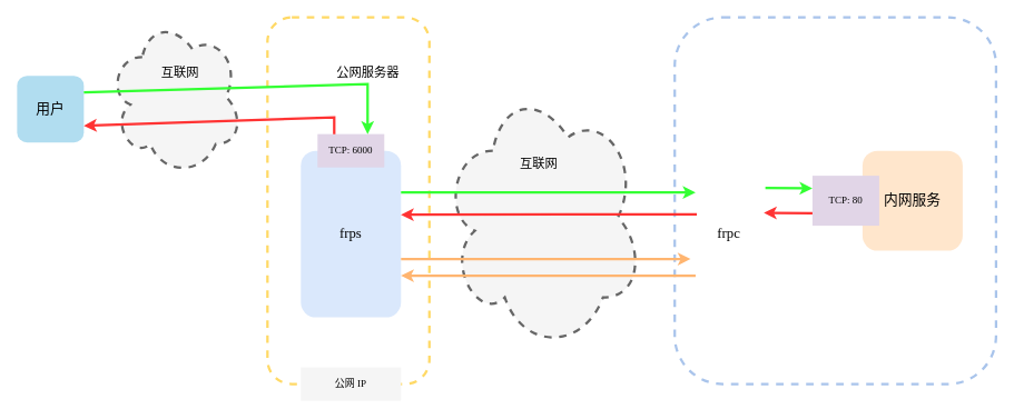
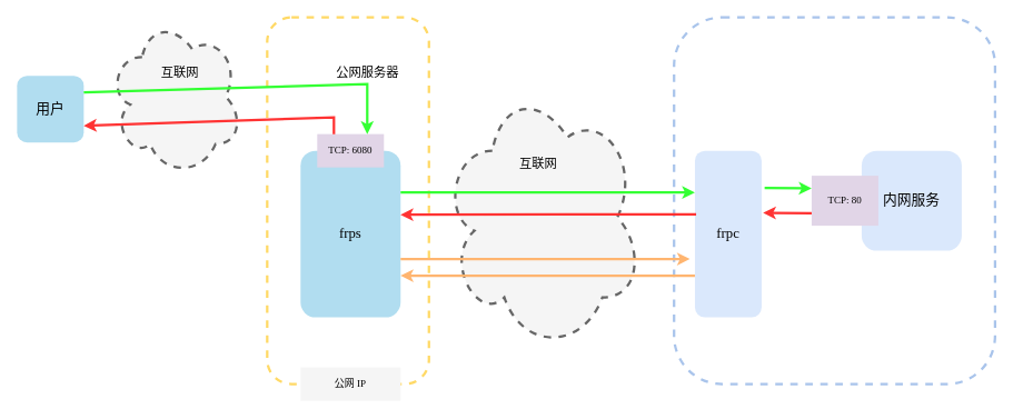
  <mxCell id="0" />
  <mxCell id="1" parent="0" />
  <mxCell id="2" value="" style="rounded=1;whiteSpace=wrap;html=1;fillColor=none;dashed=1;strokeColor=#FFD966;strokeWidth=3;" vertex="1" parent="1"><mxGeometry x="320" y="20" width="194" height="440" as="geometry" /></mxCell>
  <mxCell id="3" value="" style="ellipse;shape=cloud;whiteSpace=wrap;html=1;strokeColor=#666666;dashed=1;fillColor=#f5f5f5;fontColor=#333333;strokeWidth=3;" vertex="1" parent="1"><mxGeometry x="130" y="20" width="160" height="190" as="geometry" /></mxCell>
- <mxCell id="4" value="&lt;font face=&quot;JetBrains Mono NL&quot; style=&quot;font-size: 17px;&quot;&gt;frps&lt;/font&gt;" style="rounded=1;whiteSpace=wrap;html=1;fillColor=#dae8fc;strokeColor=none;" vertex="1" parent="1"><mxGeometry x="360" y="180" width="120" height="200" as="geometry" /></mxCell>
+ <mxCell id="4" value="&lt;font face=&quot;JetBrains Mono NL&quot; style=&quot;font-size: 17px;&quot;&gt;frps&lt;/font&gt;" style="rounded=1;whiteSpace=wrap;html=1;fillColor=#b1ddf0;strokeColor=none;" vertex="1" parent="1"><mxGeometry x="360" y="180" width="120" height="200" as="geometry" /></mxCell>
  <mxCell id="5" value="&lt;font style=&quot;font-size: 15px;&quot;&gt;公网服务器&lt;/font&gt;" style="text;html=1;align=center;verticalAlign=middle;resizable=0;points=[];autosize=1;strokeColor=none;fillColor=none;" vertex="1" parent="1"><mxGeometry x="390" y="70" width="100" height="30" as="geometry" /></mxCell>
  <mxCell id="6" value="" style="rounded=1;whiteSpace=wrap;html=1;fillColor=none;dashed=1;strokeWidth=3;strokeColor=#A9C4EB;" vertex="1" parent="1"><mxGeometry x="808" y="20" width="385" height="440" as="geometry" /></mxCell>
- <mxCell id="7" value="&lt;font face=&quot;JetBrains Mono NL&quot; style=&quot;font-size: 17px;&quot;&gt;frpc&lt;/font&gt;" style="rounded=1;whiteSpace=wrap;html=1;fillColor=#ffffff;strokeColor=none;" vertex="1" parent="1"><mxGeometry x="833" y="180" width="80" height="200" as="geometry" /></mxCell>
+ <mxCell id="7" value="&lt;font face=&quot;JetBrains Mono NL&quot; style=&quot;font-size: 17px;&quot;&gt;frpc&lt;/font&gt;" style="rounded=1;whiteSpace=wrap;html=1;fillColor=#dae8fc;strokeColor=none;" vertex="1" parent="1"><mxGeometry x="833" y="180" width="80" height="200" as="geometry" /></mxCell>
  <mxCell id="8" value="&lt;font face=&quot;JetBrains Mono NL&quot; style=&quot;font-size: 17px;&quot;&gt;用户&lt;/font&gt;" style="rounded=1;whiteSpace=wrap;html=1;fillColor=#b1ddf0;strokeColor=none;" vertex="1" parent="1"><mxGeometry x="20" y="90" width="80" height="80" as="geometry" /></mxCell>
  <mxCell id="9" value="&lt;font style=&quot;font-size: 15px;&quot;&gt;互联网&lt;/font&gt;" style="text;html=1;align=center;verticalAlign=middle;resizable=0;points=[];autosize=1;strokeColor=none;fillColor=none;" vertex="1" parent="1"><mxGeometry x="180" y="70" width="70" height="30" as="geometry" /></mxCell>
- <mxCell id="10" value="&lt;font face=&quot;JetBrains Mono NL&quot;&gt;TCP: 6000&lt;/font&gt;" style="rounded=0;whiteSpace=wrap;html=1;fillColor=#e1d5e7;strokeColor=none;" vertex="1" parent="1"><mxGeometry x="380" y="160" width="80" height="40" as="geometry" /></mxCell>
+ <mxCell id="10" value="&lt;font face=&quot;JetBrains Mono NL&quot;&gt;TCP: 6080&lt;/font&gt;" style="rounded=0;whiteSpace=wrap;html=1;fillColor=#e1d5e7;strokeColor=none;" vertex="1" parent="1"><mxGeometry x="380" y="160" width="80" height="40" as="geometry" /></mxCell>
  <mxCell id="11" value="&lt;font face=&quot;JetBrains Mono NL&quot;&gt;公网 IP&lt;/font&gt;" style="rounded=0;whiteSpace=wrap;html=1;fillColor=#f5f5f5;strokeColor=none;" vertex="1" parent="1"><mxGeometry x="360" y="440" width="120" height="40" as="geometry" /></mxCell>
  <mxCell id="12" value="" style="ellipse;shape=cloud;whiteSpace=wrap;html=1;strokeColor=#666666;dashed=1;fillColor=#f5f5f5;fontColor=#333333;strokeWidth=3;" vertex="1" parent="1"><mxGeometry x="530" y="100" width="240" height="320" as="geometry" /></mxCell>
  <mxCell id="13" value="&lt;font style=&quot;font-size: 15px;&quot;&gt;互联网&lt;/font&gt;" style="text;html=1;align=center;verticalAlign=middle;resizable=0;points=[];autosize=1;strokeColor=none;fillColor=none;" vertex="1" parent="1"><mxGeometry x="610" y="180" width="70" height="30" as="geometry" /></mxCell>
  <mxCell id="14" value="" style="endArrow=classic;html=1;rounded=0;strokeColor=#33FF33;strokeWidth=3;exitX=1;exitY=0.25;exitDx=0;exitDy=0;entryX=0.75;entryY=0;entryDx=0;entryDy=0;" edge="1" parent="1" source="8" target="10"><mxGeometry width="50" height="50" relative="1" as="geometry"><mxPoint x="175" y="310" as="sourcePoint" /><mxPoint x="180.667" y="240" as="targetPoint" /><Array as="points"><mxPoint x="440" y="100" /></Array></mxGeometry></mxCell>
- <mxCell id="15" value="&lt;font face=&quot;JetBrains Mono NL&quot; style=&quot;font-size: 17px;&quot;&gt;内网服务&lt;/font&gt;" style="rounded=1;whiteSpace=wrap;html=1;fillColor=#ffe6cc;strokeColor=none;" vertex="1" parent="1"><mxGeometry x="1033" y="180" width="120" height="120" as="geometry" /></mxCell>
+ <mxCell id="15" value="&lt;font face=&quot;JetBrains Mono NL&quot; style=&quot;font-size: 17px;&quot;&gt;内网服务&lt;/font&gt;" style="rounded=1;whiteSpace=wrap;html=1;fillColor=#dae8fc;strokeColor=none;" vertex="1" parent="1"><mxGeometry x="1033" y="180" width="120" height="120" as="geometry" /></mxCell>
  <mxCell id="16" value="&lt;font face=&quot;JetBrains Mono NL&quot;&gt;TCP: 80&lt;/font&gt;" style="rounded=0;whiteSpace=wrap;html=1;fillColor=#e1d5e7;strokeColor=none;" vertex="1" parent="1"><mxGeometry x="973" y="210" width="80" height="60" as="geometry" /></mxCell>
  <mxCell id="17" value="" style="endArrow=classic;html=1;rounded=0;strokeColor=#33FF33;strokeWidth=3;entryX=0;entryY=0.25;entryDx=0;entryDy=0;exitX=1;exitY=0.25;exitDx=0;exitDy=0;" edge="1" parent="1" source="4" target="7"><mxGeometry width="50" height="50" relative="1" as="geometry"><mxPoint x="540" y="220" as="sourcePoint" /><mxPoint x="1010" y="120" as="targetPoint" /><Array as="points" /></mxGeometry></mxCell>
  <mxCell id="18" value="" style="endArrow=classic;html=1;rounded=0;strokeColor=#33FF33;strokeWidth=3;entryX=0;entryY=0.25;entryDx=0;entryDy=0;exitX=1.045;exitY=0.223;exitDx=0;exitDy=0;exitPerimeter=0;" edge="1" parent="1" source="7" target="16"><mxGeometry width="50" height="50" relative="1" as="geometry"><mxPoint x="743" y="470" as="sourcePoint" /><mxPoint x="1013" y="470" as="targetPoint" /><Array as="points" /></mxGeometry></mxCell>
  <mxCell id="19" value="" style="endArrow=classic;html=1;rounded=0;strokeColor=#FF3333;strokeWidth=3;entryX=1.022;entryY=0.373;entryDx=0;entryDy=0;exitX=0;exitY=0.75;exitDx=0;exitDy=0;entryPerimeter=0;" edge="1" parent="1" source="16" target="7"><mxGeometry width="50" height="50" relative="1" as="geometry"><mxPoint x="723" y="490" as="sourcePoint" /><mxPoint x="993" y="490" as="targetPoint" /><Array as="points" /></mxGeometry></mxCell>
  <mxCell id="20" value="" style="endArrow=classic;html=1;rounded=0;strokeColor=#FF3333;strokeWidth=3;entryX=0.999;entryY=0.384;entryDx=0;entryDy=0;entryPerimeter=0;exitX=0.018;exitY=0.381;exitDx=0;exitDy=0;exitPerimeter=0;" edge="1" parent="1" source="7" target="4"><mxGeometry width="50" height="50" relative="1" as="geometry"><mxPoint x="800" y="260" as="sourcePoint" /><mxPoint x="540" y="270" as="targetPoint" /><Array as="points" /></mxGeometry></mxCell>
  <mxCell id="21" value="" style="endArrow=classic;html=1;rounded=0;strokeColor=#FF3333;strokeWidth=3;entryX=1;entryY=0.75;entryDx=0;entryDy=0;exitX=0.25;exitY=0;exitDx=0;exitDy=0;" edge="1" parent="1" source="10" target="8"><mxGeometry width="50" height="50" relative="1" as="geometry"><mxPoint x="348" y="239.41" as="sourcePoint" /><mxPoint x="80" y="240.41" as="targetPoint" /><Array as="points"><mxPoint x="400" y="140" /></Array></mxGeometry></mxCell>
  <mxCell id="22" value="" style="endArrow=classic;html=1;rounded=0;strokeColor=#FFB570;strokeWidth=3;fillColor=#ffcc99;" edge="1" parent="1"><mxGeometry width="50" height="50" relative="1" as="geometry"><mxPoint x="480" y="310" as="sourcePoint" /><mxPoint x="827" y="310" as="targetPoint" /><Array as="points" /></mxGeometry></mxCell>
  <mxCell id="23" value="" style="endArrow=classic;html=1;rounded=0;strokeColor=#FFB570;strokeWidth=3;fillColor=#ffcc99;exitX=0;exitY=0.75;exitDx=0;exitDy=0;" edge="1" parent="1" source="7"><mxGeometry width="50" height="50" relative="1" as="geometry"><mxPoint x="540" y="550" as="sourcePoint" /><mxPoint x="480" y="330" as="targetPoint" /><Array as="points" /></mxGeometry></mxCell>
